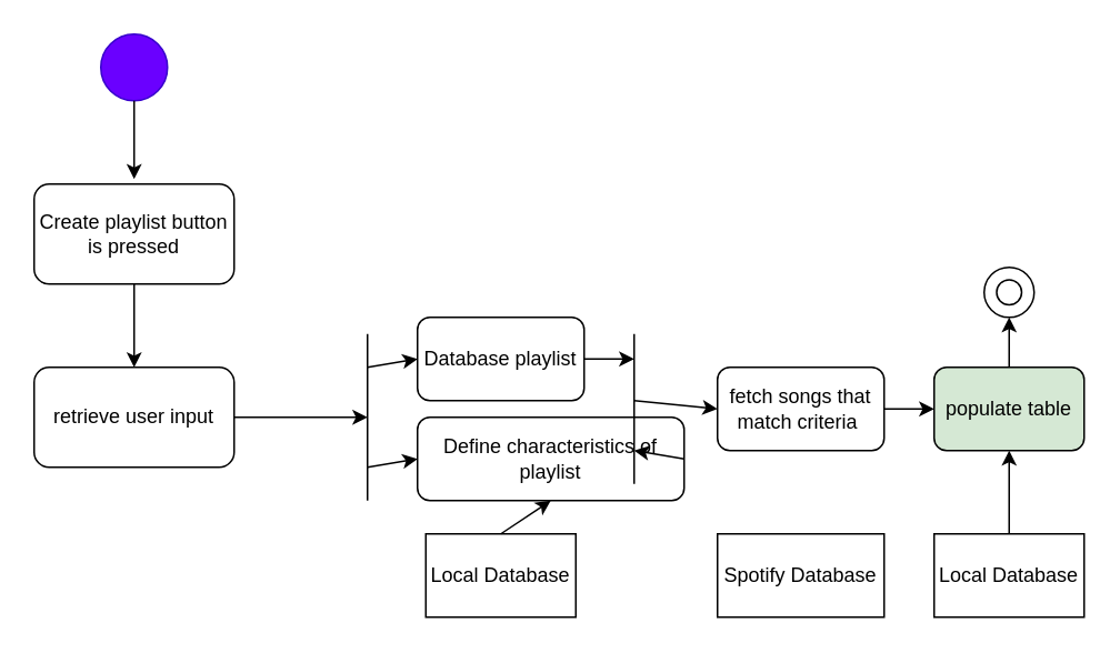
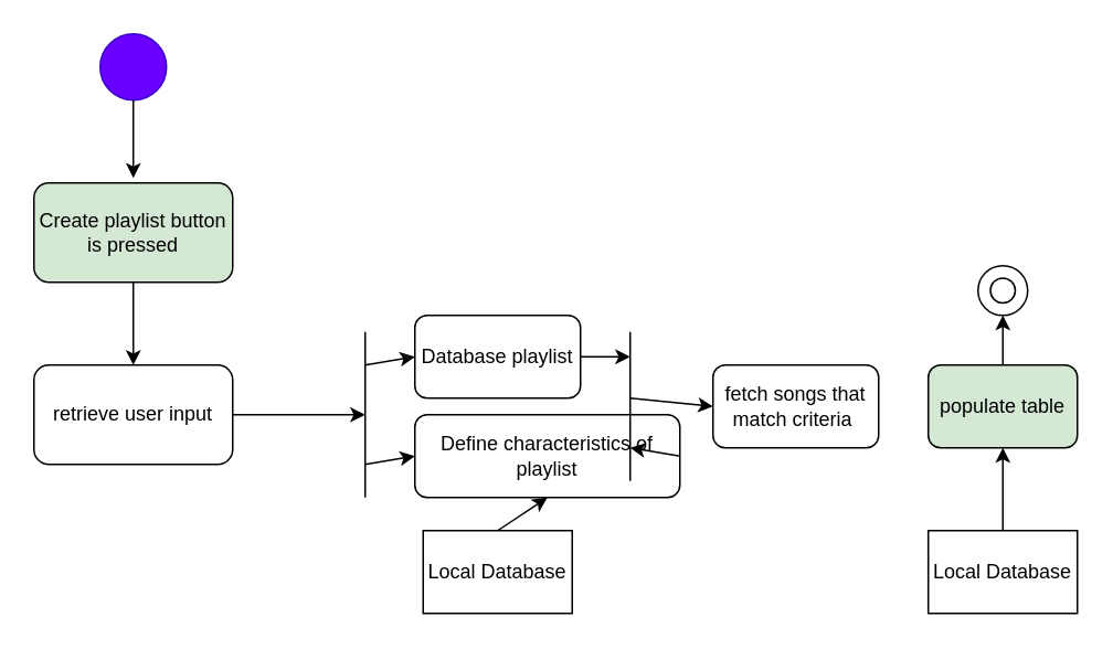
  <mxCell id="0" />
  <mxCell id="1" parent="0" />
  <mxCell id="2" value="" style="ellipse;whiteSpace=wrap;html=1;aspect=fixed;fillColor=#6a00ff;strokeColor=#3700CC;fontColor=#ffffff;" parent="1" vertex="1"><mxGeometry x="60" y="20" width="40" height="40" as="geometry" /></mxCell>
- <mxCell id="3" value="Create playlist button is pressed" style="rounded=1;whiteSpace=wrap;html=1;" parent="1" vertex="1"><mxGeometry x="20" y="110" width="120" height="60" as="geometry" /></mxCell>
+ <mxCell id="3" value="Create playlist button is pressed" style="rounded=1;whiteSpace=wrap;html=1;fillColor=#d5e8d4;" parent="1" vertex="1"><mxGeometry x="20" y="110" width="120" height="60" as="geometry" /></mxCell>
  <mxCell id="4" value="" style="endArrow=classic;html=1;exitX=0.5;exitY=1;exitDx=0;exitDy=0;" parent="1" source="2" edge="1"><mxGeometry width="50" height="50" relative="1" as="geometry"><mxPoint x="170" y="100" as="sourcePoint" /><mxPoint x="80" y="107" as="targetPoint" /></mxGeometry></mxCell>
  <mxCell id="5" value="" style="endArrow=classic;html=1;exitX=0.5;exitY=1;exitDx=0;exitDy=0;" parent="1" source="3" edge="1"><mxGeometry width="50" height="50" relative="1" as="geometry"><mxPoint x="60" y="270" as="sourcePoint" /><mxPoint x="80" y="220" as="targetPoint" /></mxGeometry></mxCell>
  <mxCell id="6" value="retrieve user input" style="rounded=1;whiteSpace=wrap;html=1;" vertex="1" parent="1"><mxGeometry x="20" y="220" width="120" height="60" as="geometry" /></mxCell>
  <mxCell id="7" value="Database playlist" style="rounded=1;whiteSpace=wrap;html=1;" vertex="1" parent="1"><mxGeometry x="250" y="190" width="100" height="50" as="geometry" /></mxCell>
  <mxCell id="8" value="" style="endArrow=none;html=1;" edge="1" parent="1"><mxGeometry width="50" height="50" relative="1" as="geometry"><mxPoint x="220" y="300" as="sourcePoint" /><mxPoint x="220" y="200" as="targetPoint" /></mxGeometry></mxCell>
  <mxCell id="9" value="Define characteristics of playlist" style="rounded=1;whiteSpace=wrap;html=1;" vertex="1" parent="1"><mxGeometry x="250" y="250" width="160" height="50" as="geometry" /></mxCell>
  <mxCell id="10" value="" style="endArrow=none;html=1;" edge="1" parent="1"><mxGeometry width="50" height="50" relative="1" as="geometry"><mxPoint x="380" y="290" as="sourcePoint" /><mxPoint x="380" y="200" as="targetPoint" /></mxGeometry></mxCell>
  <mxCell id="11" value="" style="endArrow=classic;html=1;exitX=1;exitY=0.5;exitDx=0;exitDy=0;" edge="1" parent="1" source="6"><mxGeometry width="50" height="50" relative="1" as="geometry"><mxPoint x="370" y="240" as="sourcePoint" /><mxPoint x="220" y="250" as="targetPoint" /></mxGeometry></mxCell>
  <mxCell id="12" value="" style="endArrow=classic;html=1;entryX=0;entryY=0.5;entryDx=0;entryDy=0;" edge="1" parent="1" target="7"><mxGeometry width="50" height="50" relative="1" as="geometry"><mxPoint x="220" y="220" as="sourcePoint" /><mxPoint x="420" y="190" as="targetPoint" /></mxGeometry></mxCell>
  <mxCell id="13" value="" style="endArrow=classic;html=1;entryX=0;entryY=0.5;entryDx=0;entryDy=0;" edge="1" parent="1" target="9"><mxGeometry width="50" height="50" relative="1" as="geometry"><mxPoint x="220" y="280" as="sourcePoint" /><mxPoint x="420" y="190" as="targetPoint" /></mxGeometry></mxCell>
  <mxCell id="14" value="" style="endArrow=classic;html=1;exitX=1;exitY=0.5;exitDx=0;exitDy=0;" edge="1" parent="1" source="7"><mxGeometry width="50" height="50" relative="1" as="geometry"><mxPoint x="370" y="240" as="sourcePoint" /><mxPoint x="380" y="215" as="targetPoint" /></mxGeometry></mxCell>
  <mxCell id="15" value="" style="endArrow=classic;html=1;exitX=1;exitY=0.5;exitDx=0;exitDy=0;" edge="1" parent="1" source="9"><mxGeometry width="50" height="50" relative="1" as="geometry"><mxPoint x="370" y="240" as="sourcePoint" /><mxPoint x="380" y="270" as="targetPoint" /></mxGeometry></mxCell>
  <mxCell id="16" value="fetch songs that match criteria&amp;nbsp;" style="rounded=1;whiteSpace=wrap;html=1;" vertex="1" parent="1"><mxGeometry x="430" y="220" width="100" height="50" as="geometry" /></mxCell>
- <mxCell id="17" value="Spotify Database" style="rounded=0;whiteSpace=wrap;html=1;" vertex="1" parent="1"><mxGeometry x="430" y="320" width="100" height="50" as="geometry" /></mxCell>
  <mxCell id="18" value="" style="endArrow=classic;html=1;entryX=0;entryY=0.5;entryDx=0;entryDy=0;" edge="1" parent="1" target="16"><mxGeometry width="50" height="50" relative="1" as="geometry"><mxPoint x="380" y="240" as="sourcePoint" /><mxPoint x="420" y="190" as="targetPoint" /></mxGeometry></mxCell>
  <mxCell id="19" value="populate table" style="rounded=1;whiteSpace=wrap;html=1;fillColor=#d5e8d4;" vertex="1" parent="1"><mxGeometry x="560" y="220" width="90" height="50" as="geometry" /></mxCell>
- <mxCell id="20" value="" style="endArrow=classic;html=1;exitX=1;exitY=0.5;exitDx=0;exitDy=0;entryX=0;entryY=0.5;entryDx=0;entryDy=0;" edge="1" parent="1" source="16" target="19"><mxGeometry width="50" height="50" relative="1" as="geometry"><mxPoint x="370" y="240" as="sourcePoint" /><mxPoint x="420" y="190" as="targetPoint" /></mxGeometry></mxCell>
  <mxCell id="21" value="Local Database" style="rounded=0;whiteSpace=wrap;html=1;" vertex="1" parent="1"><mxGeometry x="255" y="320" width="90" height="50" as="geometry" /></mxCell>
  <mxCell id="22" value="Local Database" style="rounded=0;whiteSpace=wrap;html=1;" vertex="1" parent="1"><mxGeometry x="560" y="320" width="90" height="50" as="geometry" /></mxCell>
  <mxCell id="23" value="" style="endArrow=classic;html=1;exitX=0.5;exitY=0;exitDx=0;exitDy=0;entryX=0.5;entryY=1;entryDx=0;entryDy=0;" edge="1" parent="1" source="22" target="19"><mxGeometry width="50" height="50" relative="1" as="geometry"><mxPoint x="370" y="240" as="sourcePoint" /><mxPoint x="420" y="190" as="targetPoint" /></mxGeometry></mxCell>
  <mxCell id="24" value="" style="endArrow=classic;html=1;exitX=0.5;exitY=0;exitDx=0;exitDy=0;entryX=0.5;entryY=1;entryDx=0;entryDy=0;" edge="1" parent="1" source="21" target="9"><mxGeometry width="50" height="50" relative="1" as="geometry"><mxPoint x="370" y="240" as="sourcePoint" /><mxPoint x="420" y="190" as="targetPoint" /></mxGeometry></mxCell>
  <mxCell id="25" value="" style="ellipse;whiteSpace=wrap;html=1;aspect=fixed;" vertex="1" parent="1"><mxGeometry x="590" y="160" width="30" height="30" as="geometry" /></mxCell>
  <mxCell id="26" value="" style="ellipse;whiteSpace=wrap;html=1;aspect=fixed;" vertex="1" parent="1"><mxGeometry x="597.5" y="167.5" width="15" height="15" as="geometry" /></mxCell>
  <mxCell id="27" value="" style="endArrow=classic;html=1;exitX=0.5;exitY=0;exitDx=0;exitDy=0;entryX=0.5;entryY=1;entryDx=0;entryDy=0;" edge="1" parent="1" source="19" target="25"><mxGeometry width="50" height="50" relative="1" as="geometry"><mxPoint x="370" y="240" as="sourcePoint" /><mxPoint x="420" y="190" as="targetPoint" /></mxGeometry></mxCell>
